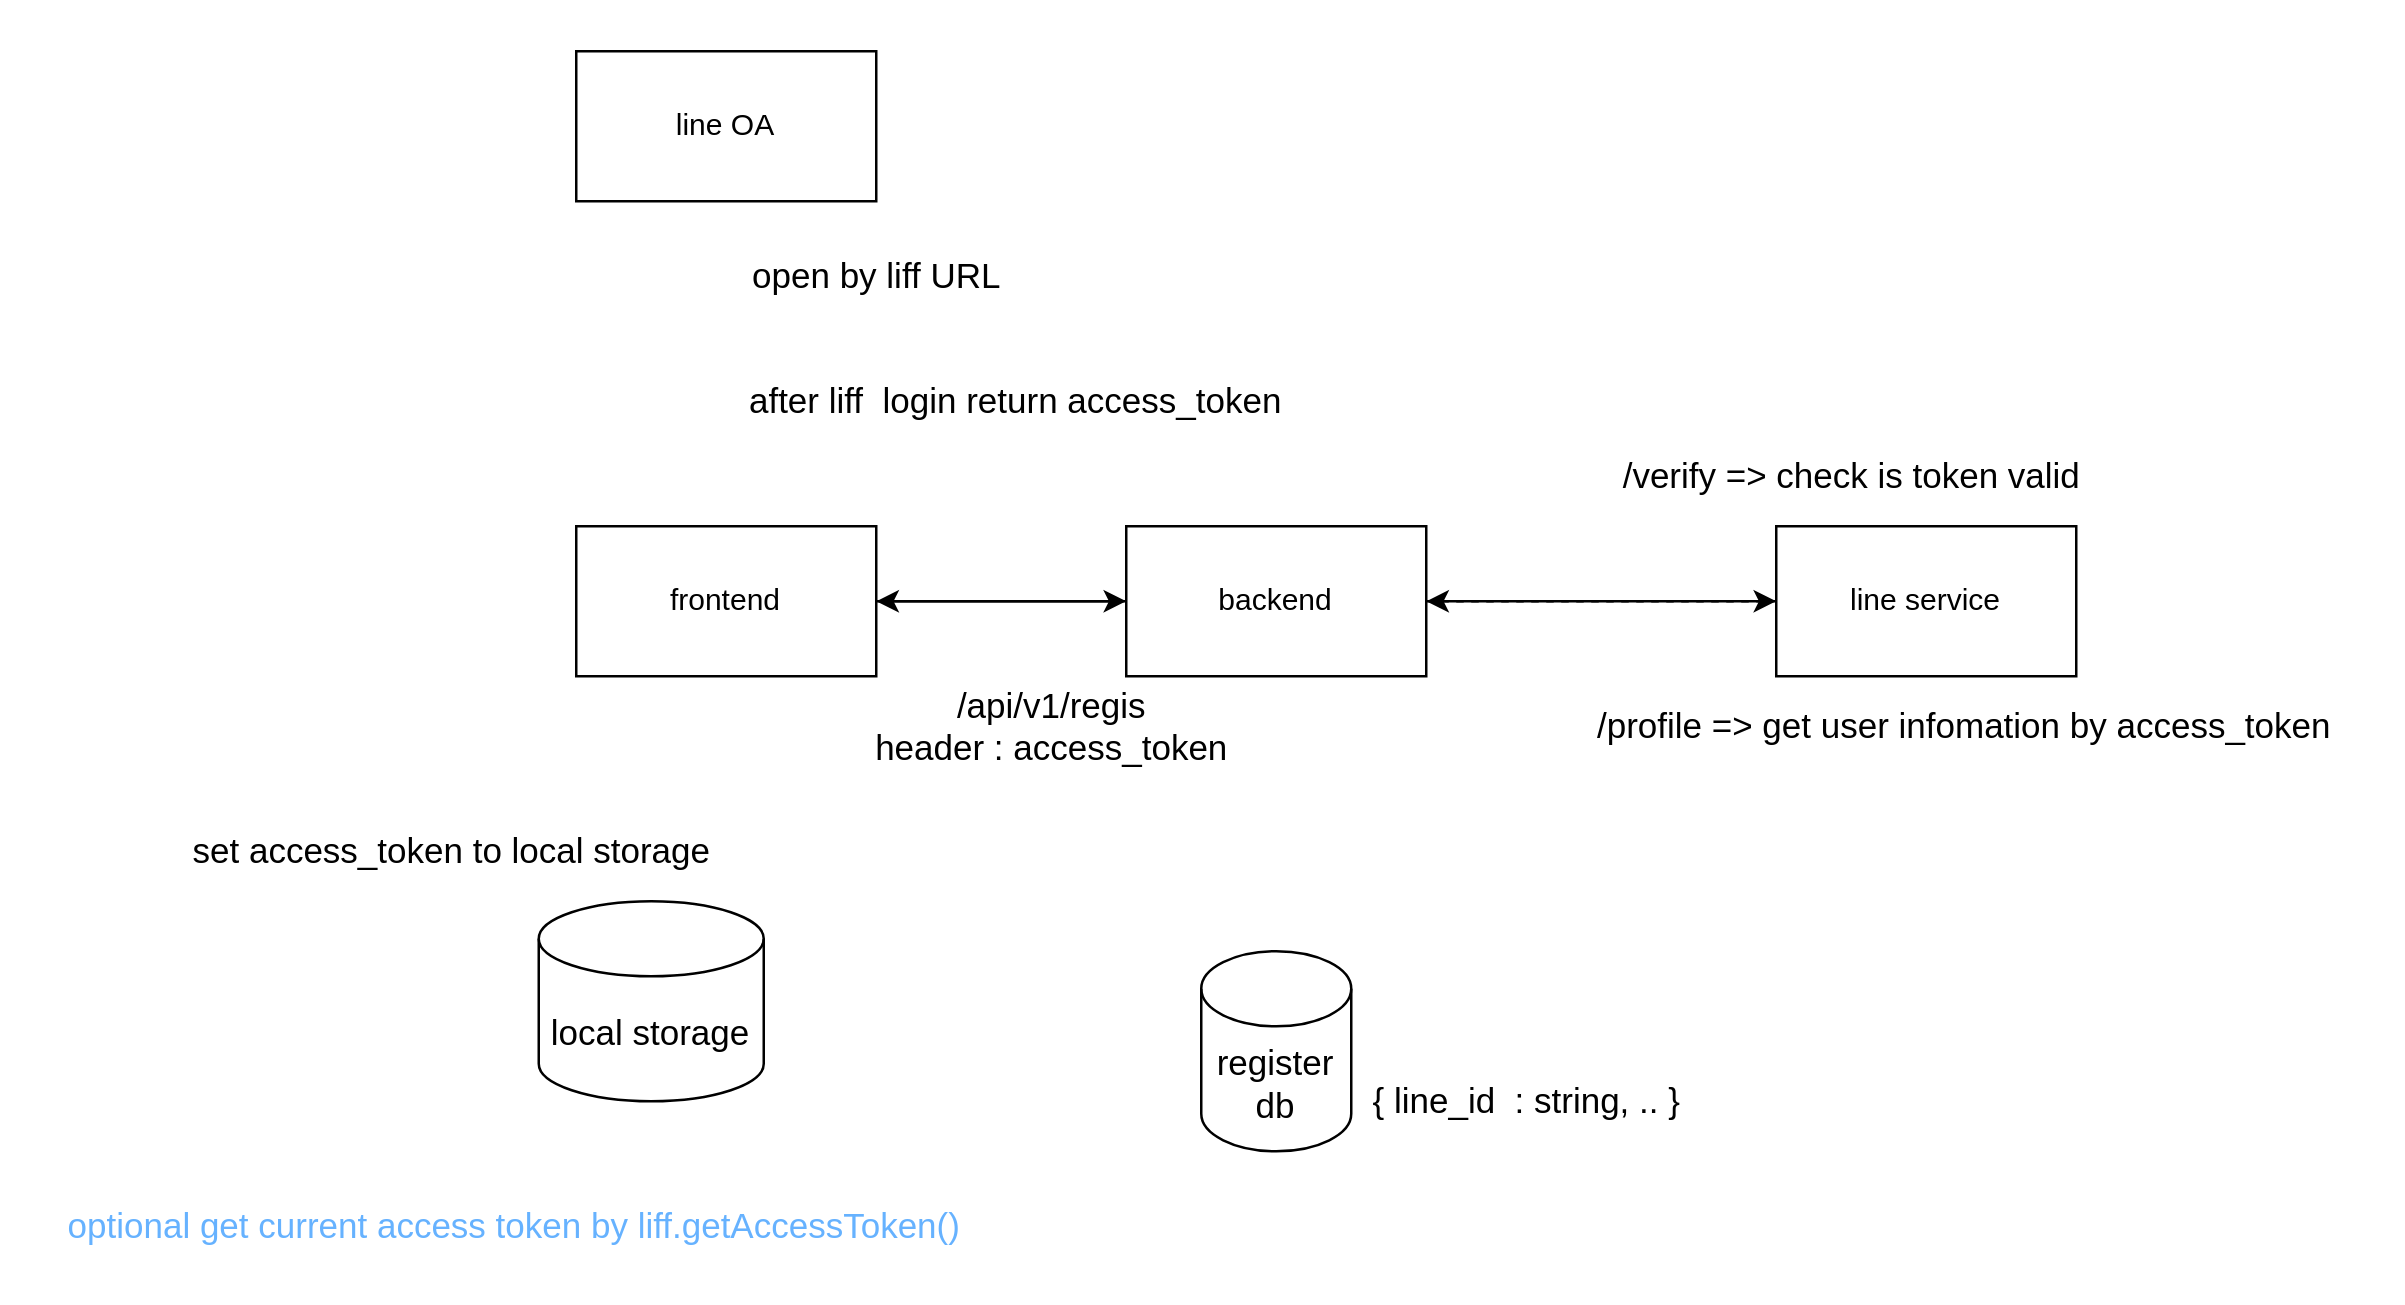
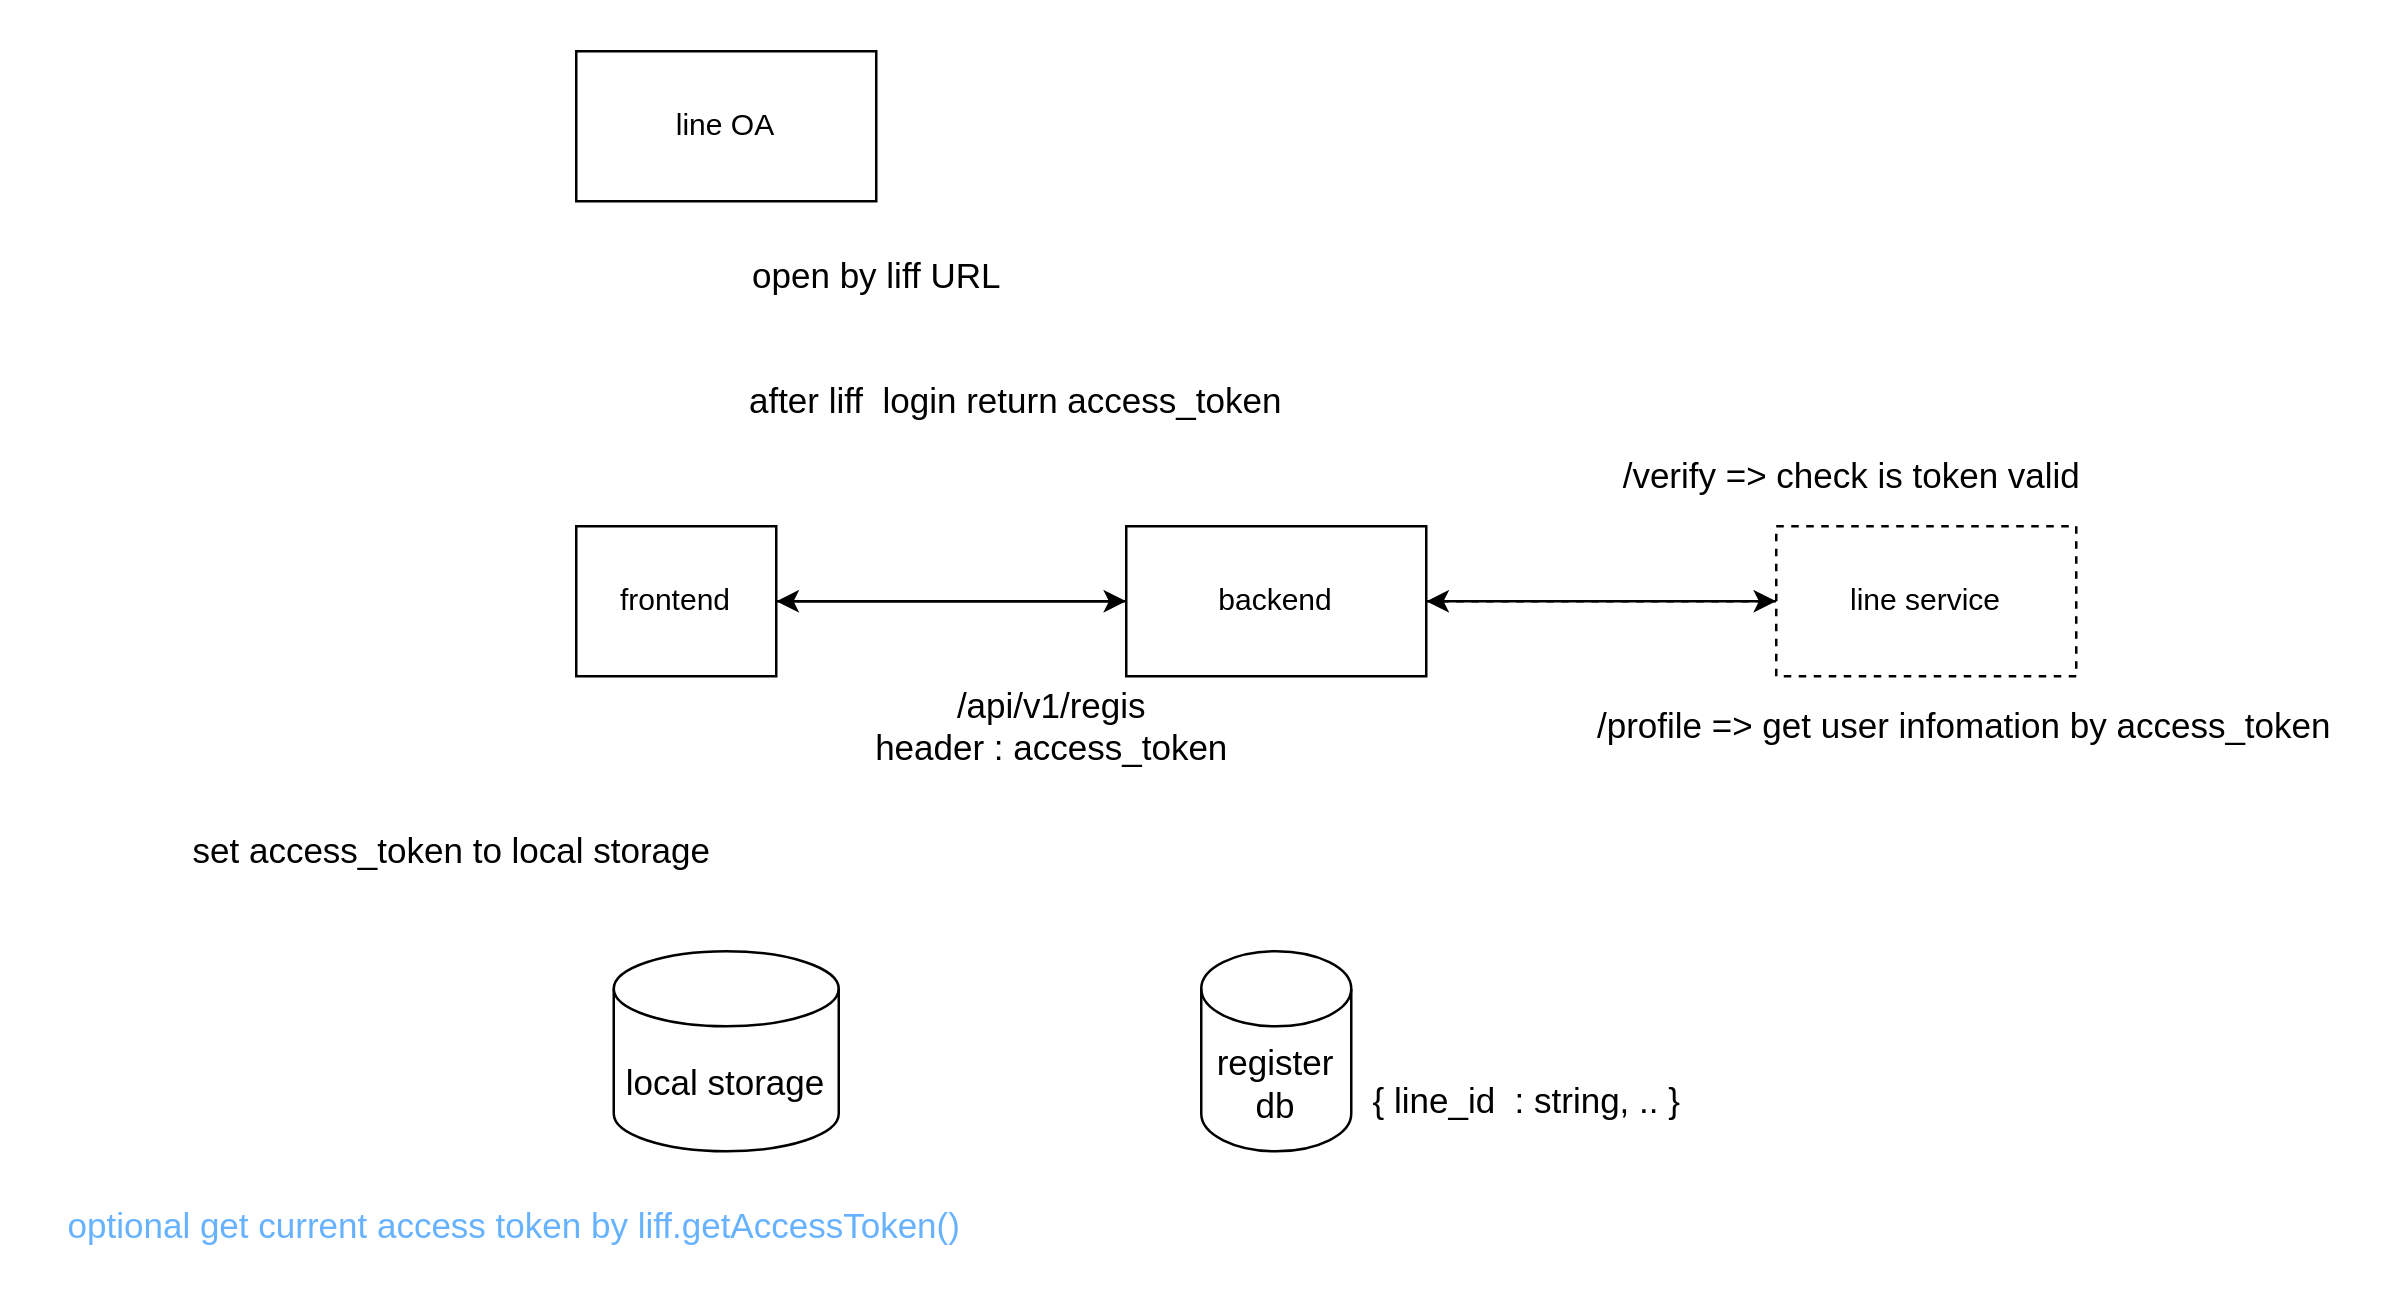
  <mxCell id="0" />
  <mxCell id="1" parent="0" />
  <mxCell id="2" value="line OA" style="rounded=0;whiteSpace=wrap;html=1;" vertex="1" parent="1"><mxGeometry x="230" y="20" width="120" height="60" as="geometry" /></mxCell>
  <mxCell id="3" style="edgeStyle=orthogonalEdgeStyle;rounded=0;orthogonalLoop=1;jettySize=auto;html=1;fontSize=14;" edge="1" parent="1" source="4"><mxGeometry relative="1" as="geometry"><mxPoint x="570" y="240" as="targetPoint" /></mxGeometry></mxCell>
- <mxCell id="4" value="line service" style="rounded=0;whiteSpace=wrap;html=1;" vertex="1" parent="1"><mxGeometry x="710" y="210" width="120" height="60" as="geometry" /></mxCell>
+ <mxCell id="4" value="line service" style="rounded=0;whiteSpace=wrap;html=1;dashed=1;" vertex="1" parent="1"><mxGeometry x="710" y="210" width="120" height="60" as="geometry" /></mxCell>
  <mxCell id="5" style="edgeStyle=orthogonalEdgeStyle;rounded=0;orthogonalLoop=1;jettySize=auto;html=1;entryX=0;entryY=0.5;entryDx=0;entryDy=0;fontSize=14;" edge="1" parent="1" source="6" target="9"><mxGeometry relative="1" as="geometry" /></mxCell>
- <mxCell id="6" value="frontend" style="rounded=0;whiteSpace=wrap;html=1;" vertex="1" parent="1"><mxGeometry x="230" y="210" width="120" height="60" as="geometry" /></mxCell>
+ <mxCell id="6" value="frontend" style="rounded=0;whiteSpace=wrap;html=1;" vertex="1" parent="1"><mxGeometry x="230" y="210" width="80" height="60" as="geometry" /></mxCell>
  <mxCell id="7" style="edgeStyle=orthogonalEdgeStyle;rounded=0;orthogonalLoop=1;jettySize=auto;html=1;fontSize=14;dashed=1;" edge="1" parent="1" source="9" target="4"><mxGeometry relative="1" as="geometry" /></mxCell>
  <mxCell id="8" style="edgeStyle=orthogonalEdgeStyle;rounded=0;orthogonalLoop=1;jettySize=auto;html=1;entryX=1;entryY=0.5;entryDx=0;entryDy=0;fontSize=14;" edge="1" parent="1" source="9" target="6"><mxGeometry relative="1" as="geometry" /></mxCell>
  <mxCell id="9" value="backend" style="rounded=0;whiteSpace=wrap;html=1;" vertex="1" parent="1"><mxGeometry x="450" y="210" width="120" height="60" as="geometry" /></mxCell>
  <mxCell id="10" value="&lt;font style=&quot;font-size: 14px&quot;&gt;open by liff URL&lt;/font&gt;" style="text;html=1;align=center;verticalAlign=middle;resizable=0;points=[];autosize=1;strokeColor=none;fillColor=none;" vertex="1" parent="1"><mxGeometry x="295" y="100" width="110" height="20" as="geometry" /></mxCell>
  <mxCell id="11" value="&lt;span style=&quot;white-space: pre&quot;&gt;&#09;&lt;/span&gt;after liff&amp;nbsp; login return access_token" style="text;html=1;align=center;verticalAlign=middle;resizable=0;points=[];autosize=1;strokeColor=none;fillColor=none;fontSize=14;" vertex="1" parent="1"><mxGeometry x="260" y="150" width="260" height="20" as="geometry" /></mxCell>
  <mxCell id="12" value="/api/v1/regis&lt;br&gt;header : access_token" style="text;html=1;align=center;verticalAlign=middle;resizable=0;points=[];autosize=1;strokeColor=none;fillColor=none;fontSize=14;" vertex="1" parent="1"><mxGeometry x="340" y="270" width="160" height="40" as="geometry" /></mxCell>
  <mxCell id="13" value="register db" style="shape=cylinder3;whiteSpace=wrap;html=1;boundedLbl=1;backgroundOutline=1;size=15;fontSize=14;" vertex="1" parent="1"><mxGeometry x="480" y="380" width="60" height="80" as="geometry" /></mxCell>
  <mxCell id="14" value="/verify =&amp;gt; check is token valid" style="text;html=1;align=center;verticalAlign=middle;resizable=0;points=[];autosize=1;strokeColor=none;fillColor=none;fontSize=14;" vertex="1" parent="1"><mxGeometry x="640" y="180" width="200" height="20" as="geometry" /></mxCell>
- <mxCell id="15" value="local storage" style="shape=cylinder3;whiteSpace=wrap;html=1;boundedLbl=1;backgroundOutline=1;size=15;fontSize=14;" vertex="1" parent="1"><mxGeometry x="215" y="360" width="90" height="80" as="geometry" /></mxCell>
+ <mxCell id="15" value="local storage" style="shape=cylinder3;whiteSpace=wrap;html=1;boundedLbl=1;backgroundOutline=1;size=15;fontSize=14;" vertex="1" parent="1"><mxGeometry x="245" y="380" width="90" height="80" as="geometry" /></mxCell>
  <mxCell id="16" value="set access_token to local storage" style="text;html=1;align=center;verticalAlign=middle;resizable=0;points=[];autosize=1;strokeColor=none;fillColor=none;fontSize=14;" vertex="1" parent="1"><mxGeometry x="70" y="330" width="220" height="20" as="geometry" /></mxCell>
  <mxCell id="17" value="{ line_id&amp;nbsp; : string, .. }" style="text;html=1;align=center;verticalAlign=middle;resizable=0;points=[];autosize=1;strokeColor=none;fillColor=none;fontSize=14;" vertex="1" parent="1"><mxGeometry x="540" y="430" width="140" height="20" as="geometry" /></mxCell>
  <mxCell id="18" value="/profile =&amp;gt; get user infomation by access_token" style="text;html=1;align=center;verticalAlign=middle;resizable=0;points=[];autosize=1;strokeColor=none;fillColor=none;fontSize=14;" vertex="1" parent="1"><mxGeometry x="630" y="280" width="310" height="20" as="geometry" /></mxCell>
  <mxCell id="19" value="&lt;font color=&quot;#66b2ff&quot;&gt;optional get current access token by liff.getAccessToken()&lt;/font&gt;" style="text;html=1;align=center;verticalAlign=middle;resizable=0;points=[];autosize=1;strokeColor=none;fillColor=none;fontSize=14;" vertex="1" parent="1"><mxGeometry x="20" y="480" width="370" height="20" as="geometry" /></mxCell>
